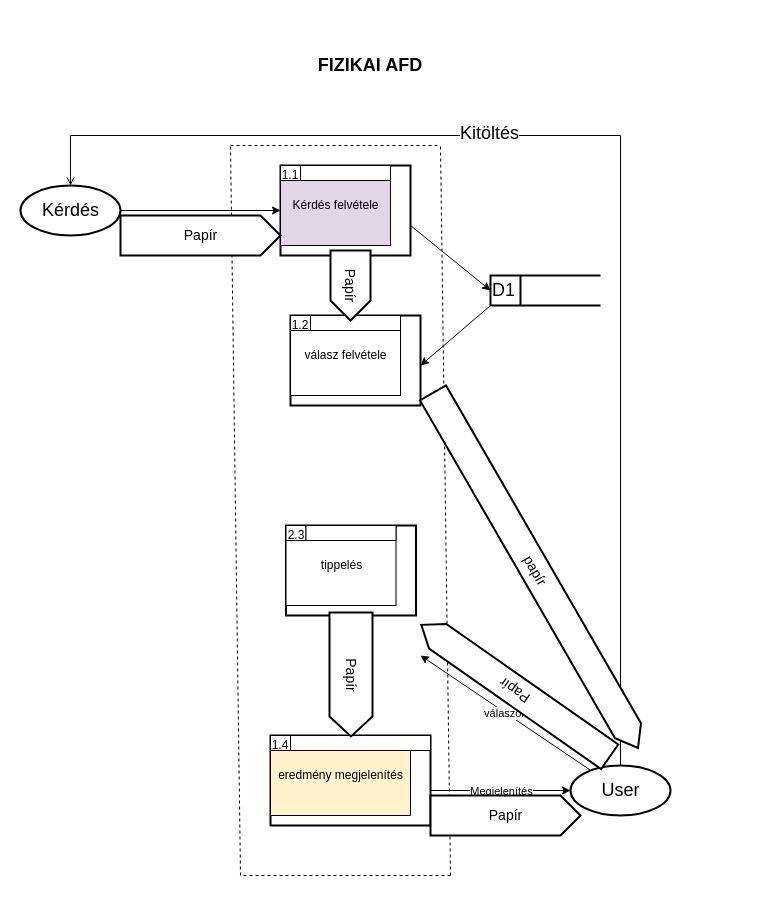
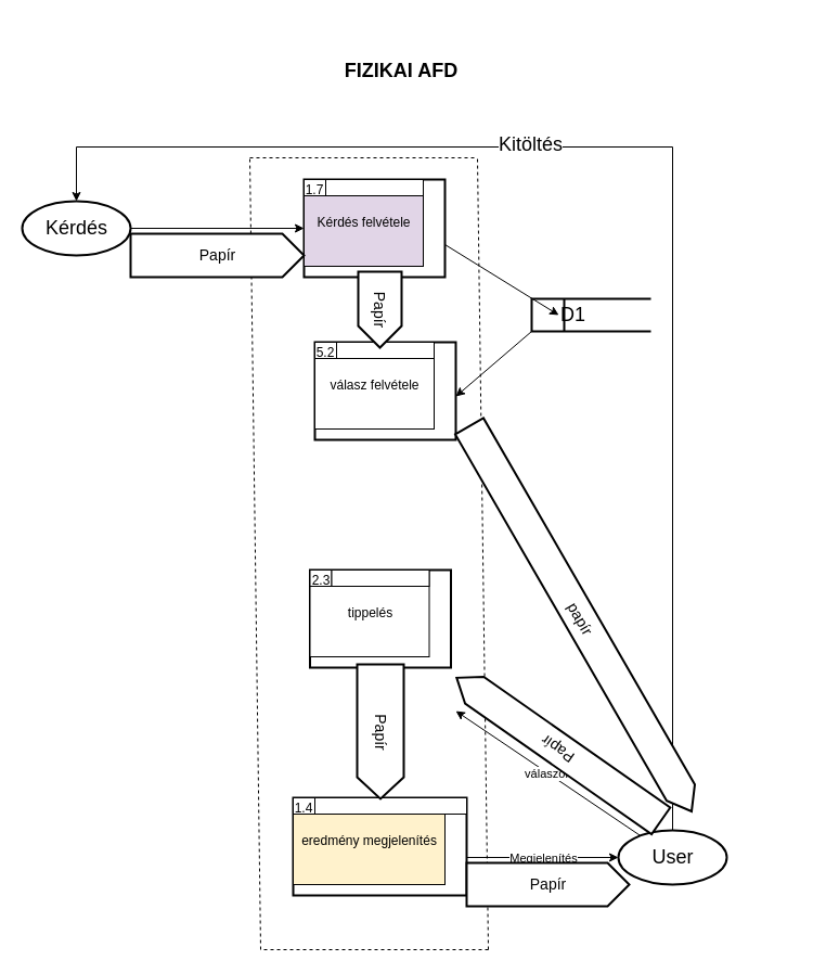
  <mxCell id="0" />
  <mxCell id="1" parent="0" />
  <mxCell id="2" value="" style="group" vertex="1" connectable="0" parent="1"><mxGeometry x="490" y="275" width="110" height="30" as="geometry" /></mxCell>
  <mxCell id="3" value="" style="html=1;dashed=0;whitespace=wrap;shape=mxgraph.dfd.dataStoreID;align=left;spacingLeft=3;points=[[0,0],[0.5,0],[1,0],[0,0.5],[1,0.5],[0,1],[0.5,1],[1,1]];fontSize=18;strokeColor=#000000;strokeWidth=2;fillColor=none;" vertex="1" parent="2"><mxGeometry width="110" height="30" as="geometry" /></mxCell>
- <mxCell id="4" value="D1" style="text;html=1;strokeColor=none;fillColor=none;align=left;verticalAlign=middle;whiteSpace=wrap;rounded=0;fontSize=18;" vertex="1" parent="2"><mxGeometry y="5" width="30" height="20" as="geometry" /></mxCell>
+ <mxCell id="4" value="D1" style="text;html=1;strokeColor=none;fillColor=none;align=left;verticalAlign=middle;whiteSpace=wrap;rounded=0;fontSize=18;" vertex="1" parent="2"><mxGeometry x="25" y="5" width="30" height="20" as="geometry" /></mxCell>
  <mxCell id="5" value="FIZIKAI AFD" style="text;html=1;align=center;verticalAlign=middle;whiteSpace=wrap;rounded=0;perimeterSpacing=2;strokeWidth=2;fontSize=18;fontStyle=1" vertex="1" parent="1"><mxGeometry x="285" y="20" width="170" height="90" as="geometry" /></mxCell>
  <mxCell id="6" value="Kérdés" style="shape=ellipse;html=1;dashed=0;whitespace=wrap;perimeter=ellipsePerimeter;fontSize=18;strokeColor=#000000;strokeWidth=2;fillColor=none;" vertex="1" parent="1"><mxGeometry x="20" y="185" width="100" height="50" as="geometry" /></mxCell>
  <mxCell id="7" value="" style="endArrow=classic;html=1;fontSize=18;exitX=1;exitY=0.5;exitDx=0;exitDy=0;" edge="1" parent="1" source="6"><mxGeometry relative="1" as="geometry"><mxPoint x="0" y="255" as="sourcePoint" /><mxPoint x="280" y="210" as="targetPoint" /></mxGeometry></mxCell>
  <mxCell id="8" style="edgeStyle=orthogonalEdgeStyle;rounded=0;orthogonalLoop=1;jettySize=auto;html=1;exitX=1;exitY=1;exitDx=0;exitDy=0;fontSize=18;" edge="1" parent="1"><mxGeometry relative="1" as="geometry"><mxPoint x="403.724" y="357.483" as="targetPoint" /><mxPoint x="403.846" y="357.414" as="sourcePoint" /></mxGeometry></mxCell>
  <mxCell id="9" value="" style="group;align=center;fontSize=18;strokeColor=#000000;strokeWidth=2;fillColor=none;" vertex="1" connectable="0" parent="1"><mxGeometry x="280" y="165" width="130" height="90" as="geometry" /></mxCell>
  <mxCell id="10" value="" style="whiteSpace=wrap;html=1;rounded=0;sketch=0;align=left;" vertex="1" parent="9"><mxGeometry width="20" height="20.0" as="geometry" /></mxCell>
  <mxCell id="11" value="&lt;div align=&quot;center&quot;&gt;Kérdés felvétele&lt;/div&gt;" style="html=1;dashed=0;whitespace=wrap;rounded=0;sketch=0;align=center;fillColor=#e1d5e7;" vertex="1" parent="9"><mxGeometry width="110" height="80.0" as="geometry" /></mxCell>
  <mxCell id="12" value="" style="rounded=0;whiteSpace=wrap;html=1;align=center;" vertex="1" parent="9"><mxGeometry width="20" height="15.0" as="geometry" /></mxCell>
  <mxCell id="13" value="" style="rounded=0;whiteSpace=wrap;html=1;align=center;" vertex="1" parent="9"><mxGeometry x="20" width="90" height="15.0" as="geometry" /></mxCell>
- <mxCell id="14" value="1.1" style="text;html=1;strokeColor=none;fillColor=none;align=center;verticalAlign=middle;whiteSpace=wrap;rounded=0;" vertex="1" parent="9"><mxGeometry x="-10" width="40" height="20.0" as="geometry" /></mxCell>
+ <mxCell id="14" value="1.7" style="text;html=1;strokeColor=none;fillColor=none;align=center;verticalAlign=middle;whiteSpace=wrap;rounded=0;" vertex="1" parent="9"><mxGeometry x="-10" width="40" height="20.0" as="geometry" /></mxCell>
  <mxCell id="15" value="" style="group;align=center;fontSize=18;strokeColor=#000000;strokeWidth=2;fillColor=none;" vertex="1" connectable="0" parent="1"><mxGeometry x="290" y="315" width="130" height="90" as="geometry" /></mxCell>
  <mxCell id="16" value="" style="whiteSpace=wrap;html=1;rounded=0;sketch=0;align=left;" vertex="1" parent="15"><mxGeometry width="20" height="20.0" as="geometry" /></mxCell>
  <mxCell id="17" value="&lt;div align=&quot;center&quot;&gt;válasz felvétele&lt;/div&gt;" style="html=1;dashed=0;whitespace=wrap;rounded=0;sketch=0;align=center;" vertex="1" parent="15"><mxGeometry width="110" height="80.0" as="geometry" /></mxCell>
  <mxCell id="18" value="" style="rounded=0;whiteSpace=wrap;html=1;align=center;" vertex="1" parent="15"><mxGeometry width="20" height="15.0" as="geometry" /></mxCell>
  <mxCell id="19" value="" style="rounded=0;whiteSpace=wrap;html=1;align=center;" vertex="1" parent="15"><mxGeometry x="20" width="90" height="15.0" as="geometry" /></mxCell>
- <mxCell id="20" value="1.2" style="text;html=1;strokeColor=none;fillColor=none;align=center;verticalAlign=middle;whiteSpace=wrap;rounded=0;" vertex="1" parent="15"><mxGeometry x="-10" width="40" height="20.0" as="geometry" /></mxCell>
+ <mxCell id="20" value="5.2" style="text;html=1;strokeColor=none;fillColor=none;align=center;verticalAlign=middle;whiteSpace=wrap;rounded=0;" vertex="1" parent="15"><mxGeometry x="-10" width="40" height="20.0" as="geometry" /></mxCell>
  <mxCell id="21" value="" style="group;align=center;fontSize=18;strokeColor=#000000;strokeWidth=2;fillColor=none;" vertex="1" connectable="0" parent="1"><mxGeometry x="285.5" y="525" width="130" height="90" as="geometry" /></mxCell>
  <mxCell id="22" value="" style="whiteSpace=wrap;html=1;rounded=0;sketch=0;align=left;" vertex="1" parent="21"><mxGeometry width="20" height="20.0" as="geometry" /></mxCell>
  <mxCell id="23" value="&lt;div align=&quot;center&quot;&gt;tippelés&lt;/div&gt;" style="html=1;dashed=0;whitespace=wrap;rounded=0;sketch=0;align=center;" vertex="1" parent="21"><mxGeometry width="110" height="80.0" as="geometry" /></mxCell>
  <mxCell id="24" value="" style="rounded=0;whiteSpace=wrap;html=1;align=center;" vertex="1" parent="21"><mxGeometry width="20" height="15.0" as="geometry" /></mxCell>
  <mxCell id="25" value="" style="rounded=0;whiteSpace=wrap;html=1;align=center;" vertex="1" parent="21"><mxGeometry x="20" width="90" height="15.0" as="geometry" /></mxCell>
  <mxCell id="26" value="2.3" style="text;html=1;strokeColor=none;fillColor=none;align=center;verticalAlign=middle;whiteSpace=wrap;rounded=0;" vertex="1" parent="21"><mxGeometry x="-10" width="40" height="20.0" as="geometry" /></mxCell>
  <mxCell id="27" value="" style="group;align=center;fontSize=18;strokeColor=#000000;strokeWidth=2;fillColor=none;" vertex="1" connectable="0" parent="1"><mxGeometry x="270" y="735" width="160" height="90" as="geometry" /></mxCell>
  <mxCell id="28" value="" style="whiteSpace=wrap;html=1;rounded=0;sketch=0;align=left;" vertex="1" parent="27"><mxGeometry width="20" height="20.0" as="geometry" /></mxCell>
  <mxCell id="29" value="&lt;div align=&quot;center&quot;&gt;eredmény megjelenítés&lt;/div&gt;" style="html=1;dashed=0;whitespace=wrap;rounded=0;sketch=0;align=center;fillColor=#fff2cc;" vertex="1" parent="27"><mxGeometry width="140" height="80" as="geometry" /></mxCell>
  <mxCell id="30" value="" style="rounded=0;whiteSpace=wrap;html=1;align=center;" vertex="1" parent="27"><mxGeometry width="20" height="15.0" as="geometry" /></mxCell>
  <mxCell id="31" value="" style="rounded=0;whiteSpace=wrap;html=1;align=center;" vertex="1" parent="27"><mxGeometry x="20" width="140" height="15" as="geometry" /></mxCell>
  <mxCell id="32" value="1.4" style="text;html=1;strokeColor=none;fillColor=none;align=center;verticalAlign=middle;whiteSpace=wrap;rounded=0;" vertex="1" parent="27"><mxGeometry x="-10" width="40" height="20.0" as="geometry" /></mxCell>
- <mxCell id="33" style="edgeStyle=orthogonalEdgeStyle;rounded=0;orthogonalLoop=1;jettySize=auto;html=1;exitX=0.5;exitY=0;exitDx=0;exitDy=0;fontSize=18;entryX=0.5;entryY=0;entryDx=0;entryDy=0;endArrow=open;" edge="1" parent="1" source="35" target="6"><mxGeometry relative="1" as="geometry"><mxPoint x="510" y="125" as="targetPoint" /><Array as="points"><mxPoint x="620" y="135" /><mxPoint x="70" y="135" /></Array></mxGeometry></mxCell>
+ <mxCell id="33" style="edgeStyle=orthogonalEdgeStyle;rounded=0;orthogonalLoop=1;jettySize=auto;html=1;exitX=0.5;exitY=0;exitDx=0;exitDy=0;fontSize=18;entryX=0.5;entryY=0;entryDx=0;entryDy=0;" edge="1" parent="1" source="35" target="6"><mxGeometry relative="1" as="geometry"><mxPoint x="510" y="125" as="targetPoint" /><Array as="points"><mxPoint x="620" y="135" /><mxPoint x="70" y="135" /></Array></mxGeometry></mxCell>
  <mxCell id="34" value="Kitöltés" style="edgeLabel;html=1;align=center;verticalAlign=middle;resizable=0;points=[];fontSize=18;" vertex="1" connectable="0" parent="33"><mxGeometry x="0.239" y="-3" relative="1" as="geometry"><mxPoint as="offset" /></mxGeometry></mxCell>
  <mxCell id="35" value="User" style="shape=ellipse;html=1;dashed=0;whitespace=wrap;perimeter=ellipsePerimeter;fontSize=18;strokeColor=#000000;strokeWidth=2;fillColor=none;" vertex="1" parent="1"><mxGeometry x="570" y="765" width="100" height="50" as="geometry" /></mxCell>
  <mxCell id="36" value="" style="endArrow=classic;html=1;fontSize=18;" edge="1" parent="1"><mxGeometry relative="1" as="geometry"><mxPoint x="430" y="790" as="sourcePoint" /><mxPoint x="570" y="790" as="targetPoint" /><Array as="points"><mxPoint x="500" y="790" /></Array></mxGeometry></mxCell>
  <mxCell id="37" value="Megjelenítés" style="edgeLabel;resizable=0;html=1;align=center;verticalAlign=middle;" connectable="0" vertex="1" parent="36"><mxGeometry relative="1" as="geometry" /></mxCell>
  <mxCell id="38" value="" style="endArrow=none;dashed=1;html=1;fontSize=18;" edge="1" parent="1"><mxGeometry width="50" height="50" relative="1" as="geometry"><mxPoint x="450" y="875" as="sourcePoint" /><mxPoint x="440" y="145" as="targetPoint" /></mxGeometry></mxCell>
  <mxCell id="39" value="" style="endArrow=none;dashed=1;html=1;fontSize=18;" edge="1" parent="1"><mxGeometry width="50" height="50" relative="1" as="geometry"><mxPoint x="450" y="875" as="sourcePoint" /><mxPoint x="240" y="875" as="targetPoint" /></mxGeometry></mxCell>
  <mxCell id="40" value="" style="endArrow=none;dashed=1;html=1;fontSize=18;" edge="1" parent="1"><mxGeometry width="50" height="50" relative="1" as="geometry"><mxPoint x="240" y="875" as="sourcePoint" /><mxPoint x="230" y="145" as="targetPoint" /></mxGeometry></mxCell>
  <mxCell id="41" value="" style="endArrow=none;dashed=1;html=1;fontSize=18;" edge="1" parent="1"><mxGeometry width="50" height="50" relative="1" as="geometry"><mxPoint x="230" y="145" as="sourcePoint" /><mxPoint x="440" y="145" as="targetPoint" /></mxGeometry></mxCell>
  <mxCell id="42" value="" style="endArrow=classic;html=1;fontSize=18;entryX=0;entryY=0.5;entryDx=0;entryDy=0;" edge="1" parent="1" target="4"><mxGeometry relative="1" as="geometry"><mxPoint x="410" y="225" as="sourcePoint" /><mxPoint x="480" y="285" as="targetPoint" /></mxGeometry></mxCell>
  <mxCell id="43" value="" style="endArrow=classic;html=1;fontSize=18;exitX=0;exitY=1;exitDx=0;exitDy=0;" edge="1" parent="1" source="3"><mxGeometry relative="1" as="geometry"><mxPoint x="530" y="345" as="sourcePoint" /><mxPoint x="420" y="365" as="targetPoint" /></mxGeometry></mxCell>
  <mxCell id="44" value="" style="endArrow=classic;html=1;fontSize=18;" edge="1" parent="1" source="35"><mxGeometry relative="1" as="geometry"><mxPoint x="470" y="675" as="sourcePoint" /><mxPoint x="420" y="655" as="targetPoint" /></mxGeometry></mxCell>
  <mxCell id="45" value="válaszok" style="edgeLabel;resizable=0;html=1;align=center;verticalAlign=middle;" connectable="0" vertex="1" parent="44"><mxGeometry relative="1" as="geometry" /></mxCell>
  <mxCell id="46" value="Papír" style="html=1;shape=mxgraph.infographic.ribbonSimple;notch1=0;notch2=20;align=center;verticalAlign=middle;fontSize=14;fontStyle=0;fillColor=#FFFFFF;strokeColor=#000000;strokeWidth=2;" vertex="1" parent="1"><mxGeometry x="120" y="215" width="160" height="40" as="geometry" /></mxCell>
  <mxCell id="47" value="Papír" style="html=1;shape=mxgraph.infographic.ribbonSimple;notch1=0;notch2=20;align=center;verticalAlign=middle;fontSize=14;fontStyle=0;fillColor=#FFFFFF;strokeColor=#000000;strokeWidth=2;rotation=90;" vertex="1" parent="1"><mxGeometry x="315" y="265" width="70" height="40" as="geometry" /></mxCell>
  <mxCell id="48" value="Papír" style="html=1;shape=mxgraph.infographic.ribbonSimple;notch1=0;notch2=20;align=center;verticalAlign=middle;fontSize=14;fontStyle=0;fillColor=#FFFFFF;strokeColor=#000000;strokeWidth=2;rotation=0;" vertex="1" parent="1"><mxGeometry x="430" y="795" width="150" height="40" as="geometry" /></mxCell>
  <mxCell id="49" value="papír" style="html=1;shape=mxgraph.infographic.ribbonSimple;notch1=0;notch2=20;align=center;verticalAlign=middle;fontSize=14;fontStyle=0;fillColor=#FFFFFF;strokeColor=#000000;strokeWidth=2;rotation=60;" vertex="1" parent="1"><mxGeometry x="330" y="555" width="410" height="30" as="geometry" /></mxCell>
  <mxCell id="50" value="Papír" style="html=1;shape=mxgraph.infographic.ribbonSimple;notch1=0;notch2=20;align=center;verticalAlign=middle;fontSize=14;fontStyle=0;fillColor=#FFFFFF;strokeColor=#000000;strokeWidth=2;rotation=-145;" vertex="1" parent="1"><mxGeometry x="400" y="675.3" width="230" height="30" as="geometry" /></mxCell>
  <mxCell id="51" value="Papír" style="html=1;shape=mxgraph.infographic.ribbonSimple;notch1=0;notch2=20;align=center;verticalAlign=middle;fontSize=14;fontStyle=0;fillColor=#FFFFFF;strokeColor=#000000;strokeWidth=2;rotation=90;" vertex="1" parent="1"><mxGeometry x="288.5" y="652.5" width="124" height="43" as="geometry" /></mxCell>
